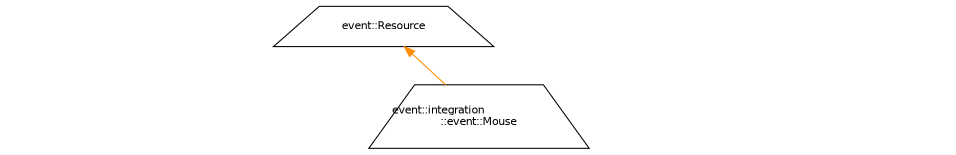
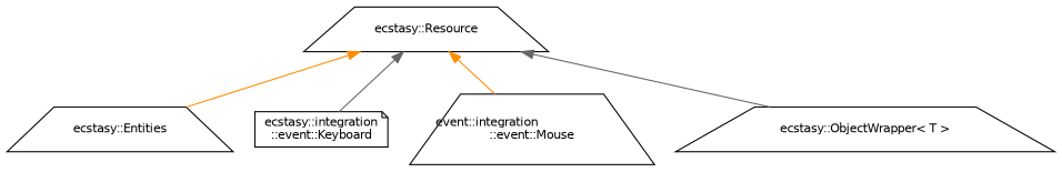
  digraph {
    rankdir=TB
    node [color=black fillcolor=white fontname=Helvetica fontsize=10 shape=trapezium style=filled]
    edge [color=darkorange dir=back fontname=Helvetica fontsize=10 labelfontname=Helvetica labelfontsize=10 style=solid]
-   n1 [height=0.2 label="event::Resource" width=0.4]
+   n1 [height=0.2 label="ecstasy::Resource" width=0.4]
+   n2 [height=0.2 label="ecstasy::Entities" width=0.4]
+   n3 [height=0.2 label="ecstasy::integration\l::event::Keyboard" shape=note width=0.4]
    n4 [height=0.2 label="event::integration\l::event::Mouse" width=0.4]
+   n5 [height=0.2 label="ecstasy::ObjectWrapper\< T \>" width=0.4]
+   n1 -> n2
+   n1 -> n3 [color=gray40]
    n1 -> n4
+   n1 -> n5 [color=gray40]
  }
